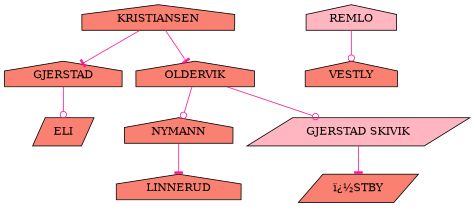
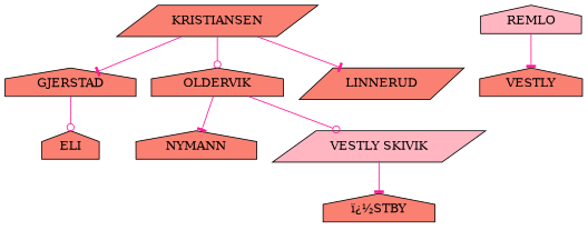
  digraph {
    node [fillcolor=salmon shape=house style=filled]
    edge [arrowhead=tee color=deeppink]
-   n1 [label=KRISTIANSEN]
+   n1 [label=KRISTIANSEN shape=parallelogram]
    n2 [label=GJERSTAD]
    n3 [label=OLDERVIK]
-   n4 [label=ELI shape=parallelogram]
+   n4 [label=ELI]
    n5 [label=NYMANN]
-   n6 [fillcolor=lightpink label="GJERSTAD SKIVIK" shape=parallelogram]
-   n7 [label=LINNERUD]
-   n8 [label="ï¿½STBY" shape=parallelogram]
+   n6 [fillcolor=lightpink label="VESTLY SKIVIK" shape=parallelogram]
+   n7 [label=LINNERUD shape=parallelogram]
+   n8 [label="ï¿½STBY"]
    n9 [fillcolor=lightpink label=REMLO]
    n10 [label=VESTLY]
    n1 -> n2
-   n1 -> n3
+   n1 -> n3 [arrowhead=odot]
    n2 -> n4 [arrowhead=odot]
-   n3 -> n5 [arrowhead=odot]
+   n3 -> n5
    n3 -> n6 [arrowhead=odot]
-   n5 -> n7
+   n1 -> n7
    n6 -> n8
-   n9 -> n10 [arrowhead=odot]
+   n9 -> n10
  }
